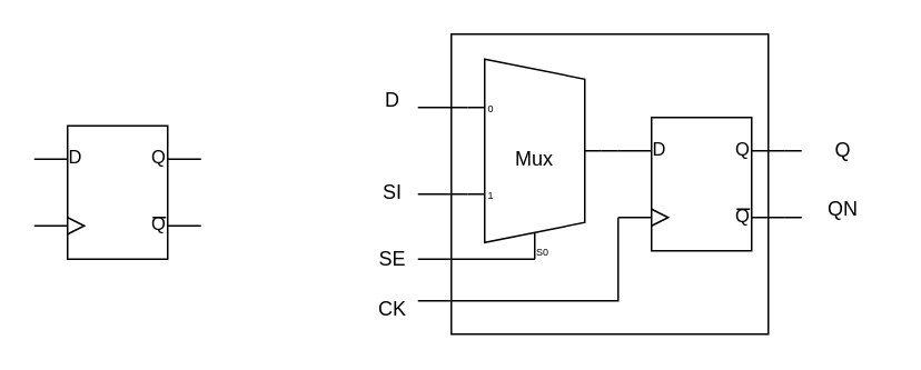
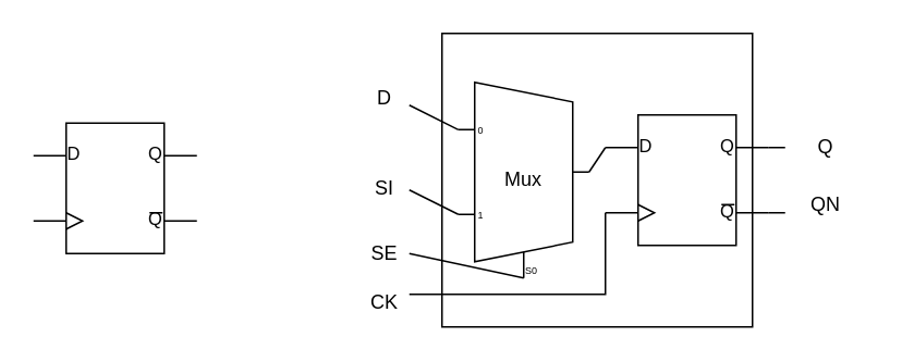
  <mxCell id="0" />
  <mxCell id="1" parent="0" />
  <mxCell id="2" value="" style="verticalLabelPosition=bottom;shadow=0;dashed=0;align=center;html=1;verticalAlign=top;shape=mxgraph.electrical.logic_gates.d_type_flip-flop;" vertex="1" parent="1"><mxGeometry x="20" y="75" width="100" height="80" as="geometry" /></mxCell>
  <mxCell id="3" value="" style="verticalLabelPosition=bottom;shadow=0;dashed=0;align=center;html=1;verticalAlign=top;shape=mxgraph.electrical.logic_gates.d_type_flip-flop;" vertex="1" parent="1"><mxGeometry x="370" y="70" width="100" height="80" as="geometry" /></mxCell>
- <mxCell id="4" value="Mux" style="shadow=0;dashed=0;align=center;html=1;strokeWidth=1;shape=mxgraph.electrical.abstract.mux2;whiteSpace=wrap;" vertex="1" parent="1"><mxGeometry x="280" y="35" width="80" height="120" as="geometry" /></mxCell>
+ <mxCell id="4" value="Mux" style="shadow=0;dashed=0;align=center;html=1;strokeWidth=1;shape=mxgraph.electrical.abstract.mux2;whiteSpace=wrap;" vertex="1" parent="1"><mxGeometry x="280" y="50" width="80" height="120" as="geometry" /></mxCell>
  <mxCell id="5" value="" style="rounded=0;whiteSpace=wrap;html=1;fillColor=none;" vertex="1" parent="1"><mxGeometry x="270" y="20" width="190" height="180" as="geometry" /></mxCell>
  <mxCell id="6" value="" style="endArrow=none;html=1;rounded=0;entryX=0;entryY=0.217;entryDx=0;entryDy=3;entryPerimeter=0;" edge="1" parent="1" target="4"><mxGeometry width="50" height="50" relative="1" as="geometry"><mxPoint x="250" y="64" as="sourcePoint" /><mxPoint x="240" y="100" as="targetPoint" /></mxGeometry></mxCell>
  <mxCell id="7" value="" style="endArrow=none;html=1;rounded=0;entryX=0;entryY=0.65;entryDx=0;entryDy=3;entryPerimeter=0;" edge="1" parent="1" target="4"><mxGeometry width="50" height="50" relative="1" as="geometry"><mxPoint x="250" y="116" as="sourcePoint" /><mxPoint x="500" y="180" as="targetPoint" /></mxGeometry></mxCell>
  <mxCell id="8" value="" style="endArrow=none;html=1;rounded=0;exitX=1;exitY=0.5;exitDx=0;exitDy=-5;exitPerimeter=0;entryX=0;entryY=0.25;entryDx=0;entryDy=0;entryPerimeter=0;" edge="1" parent="1" source="4" target="3"><mxGeometry width="50" height="50" relative="1" as="geometry"><mxPoint x="450" y="230" as="sourcePoint" /><mxPoint x="500" y="180" as="targetPoint" /></mxGeometry></mxCell>
  <mxCell id="9" value="" style="endArrow=none;html=1;rounded=0;entryX=0.375;entryY=1;entryDx=10;entryDy=0;entryPerimeter=0;" edge="1" parent="1" target="4"><mxGeometry width="50" height="50" relative="1" as="geometry"><mxPoint x="250" y="155" as="sourcePoint" /><mxPoint x="420" y="170" as="targetPoint" /></mxGeometry></mxCell>
  <mxCell id="10" value="" style="endArrow=none;html=1;rounded=0;entryX=0;entryY=0.75;entryDx=0;entryDy=0;entryPerimeter=0;edgeStyle=elbowEdgeStyle;" edge="1" parent="1" target="3"><mxGeometry width="50" height="50" relative="1" as="geometry"><mxPoint x="250" y="180" as="sourcePoint" /><mxPoint x="420" y="170" as="targetPoint" /><Array as="points"><mxPoint x="370" y="150" /></Array></mxGeometry></mxCell>
  <mxCell id="11" value="" style="endArrow=none;html=1;rounded=0;exitX=1;exitY=0.25;exitDx=0;exitDy=0;exitPerimeter=0;" edge="1" parent="1" source="3"><mxGeometry width="50" height="50" relative="1" as="geometry"><mxPoint x="370" y="220" as="sourcePoint" /><mxPoint x="480" y="90" as="targetPoint" /></mxGeometry></mxCell>
  <mxCell id="12" value="" style="endArrow=none;html=1;rounded=0;entryX=1;entryY=0.75;entryDx=0;entryDy=0;entryPerimeter=0;" edge="1" parent="1" target="3"><mxGeometry width="50" height="50" relative="1" as="geometry"><mxPoint x="480" y="130" as="sourcePoint" /><mxPoint x="420" y="170" as="targetPoint" /></mxGeometry></mxCell>
  <mxCell id="13" value="D" style="text;html=1;align=center;verticalAlign=middle;whiteSpace=wrap;rounded=0;" vertex="1" parent="1"><mxGeometry x="210" y="45" width="50" height="30" as="geometry" /></mxCell>
  <mxCell id="14" value="SI" style="text;html=1;align=center;verticalAlign=middle;whiteSpace=wrap;rounded=0;" vertex="1" parent="1"><mxGeometry x="210" y="100" width="50" height="30" as="geometry" /></mxCell>
  <mxCell id="15" value="SE" style="text;html=1;align=center;verticalAlign=middle;whiteSpace=wrap;rounded=0;" vertex="1" parent="1"><mxGeometry x="210" y="140" width="50" height="30" as="geometry" /></mxCell>
  <mxCell id="16" value="CK" style="text;html=1;align=center;verticalAlign=middle;whiteSpace=wrap;rounded=0;" vertex="1" parent="1"><mxGeometry x="210" y="170" width="50" height="30" as="geometry" /></mxCell>
  <mxCell id="17" value="Q" style="text;html=1;align=center;verticalAlign=middle;whiteSpace=wrap;rounded=0;" vertex="1" parent="1"><mxGeometry x="480" y="75" width="50" height="30" as="geometry" /></mxCell>
  <mxCell id="18" value="QN" style="text;html=1;align=center;verticalAlign=middle;whiteSpace=wrap;rounded=0;" vertex="1" parent="1"><mxGeometry x="480" y="110" width="50" height="30" as="geometry" /></mxCell>
